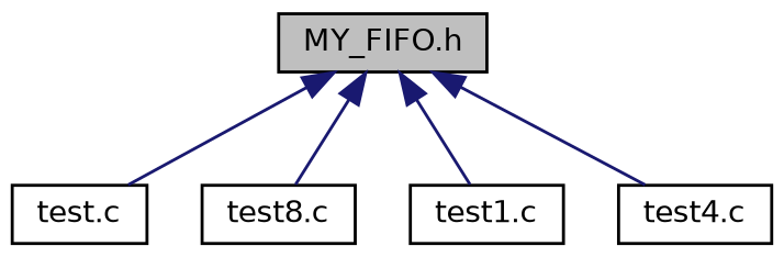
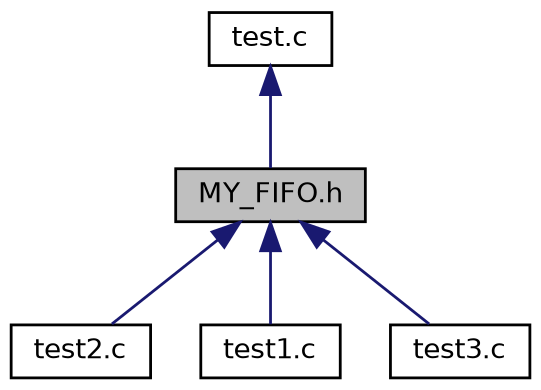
  digraph {
    node [color=black fillcolor=white fontname=Helvetica fontsize=10 shape=record style=filled]
    edge [color=midnightblue dir=back fontname=Helvetica fontsize=10 labelfontname=Helvetica labelfontsize=10 style=solid]
    n1 [fillcolor=grey75 fontcolor=black height=0.2 label="MY_FIFO.h" width=0.4]
    n2 [height=0.2 label="test.c" width=0.4]
-   n3 [height=0.2 label="test8.c" width=0.4]
+   n3 [height=0.2 label="test2.c" width=0.4]
    n4 [height=0.2 label="test1.c" width=0.4]
-   n5 [height=0.2 label="test4.c" width=0.4]
-   n1 -> n2
+   n5 [height=0.2 label="test3.c" width=0.4]
+   n2 -> n1
    n1 -> n3
    n1 -> n4
    n1 -> n5
  }
